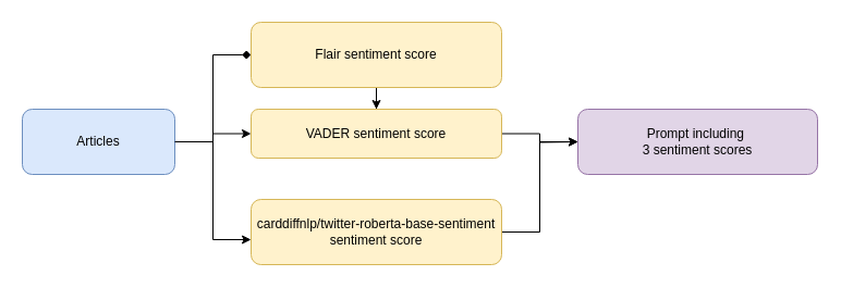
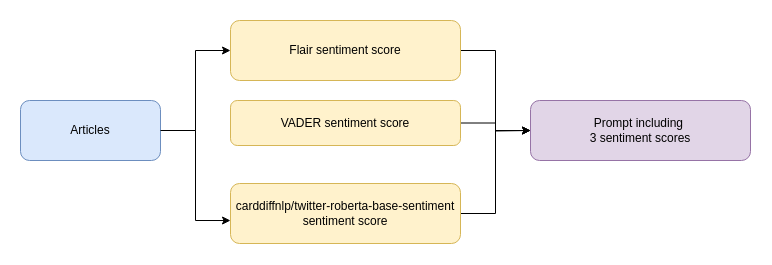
  <mxCell id="0" />
  <mxCell id="1" parent="0" />
- <mxCell id="2" style="edgeStyle=orthogonalEdgeStyle;rounded=0;orthogonalLoop=1;jettySize=auto;html=1;entryX=0;entryY=0.5;entryDx=0;entryDy=0;endArrow=diamond;" edge="1" parent="1" source="4" target="6"><mxGeometry relative="1" as="geometry" /></mxCell>
- <mxCell id="3" style="edgeStyle=orthogonalEdgeStyle;rounded=0;orthogonalLoop=1;jettySize=auto;html=1;entryX=0;entryY=0.5;entryDx=0;entryDy=0;" edge="1" parent="1" source="4" target="9"><mxGeometry relative="1" as="geometry" /></mxCell>
+ <mxCell id="2" style="edgeStyle=orthogonalEdgeStyle;rounded=0;orthogonalLoop=1;jettySize=auto;html=1;entryX=0;entryY=0.5;entryDx=0;entryDy=0;" edge="1" parent="1" source="4" target="6"><mxGeometry relative="1" as="geometry" /></mxCell>
  <mxCell id="4" value="Articles" style="shape=rectangle;whiteSpace=wrap;rounded=1;fillColor=#dae8fc;strokeColor=#6c8ebf;" parent="1" vertex="1"><mxGeometry x="20" y="100" width="140" height="60" as="geometry" /></mxCell>
- <mxCell id="5" style="edgeStyle=orthogonalEdgeStyle;rounded=0;orthogonalLoop=1;jettySize=auto;html=1;" edge="1" parent="1" source="6" target="9"><mxGeometry relative="1" as="geometry" /></mxCell>
+ <mxCell id="5" style="edgeStyle=orthogonalEdgeStyle;rounded=0;orthogonalLoop=1;jettySize=auto;html=1;entryX=0;entryY=0.5;entryDx=0;entryDy=0;" edge="1" parent="1" source="6" target="7"><mxGeometry relative="1" as="geometry" /></mxCell>
  <mxCell id="6" value="Flair sentiment score" style="shape=rectangle;whiteSpace=wrap;rounded=1;fillColor=#fff2cc;strokeColor=#d6b656;" parent="1" vertex="1"><mxGeometry x="230" y="20" width="230" height="60" as="geometry" /></mxCell>
  <mxCell id="7" value="Prompt including &#10;3 sentiment scores" style="shape=rectangle;whiteSpace=wrap;rounded=1;fillColor=#e1d5e7;strokeColor=#9673a6;" parent="1" vertex="1"><mxGeometry x="530" y="100" width="220" height="60" as="geometry" /></mxCell>
  <mxCell id="8" style="edgeStyle=orthogonalEdgeStyle;rounded=0;orthogonalLoop=1;jettySize=auto;html=1;" edge="1" parent="1" source="9"><mxGeometry relative="1" as="geometry"><mxPoint x="530" y="130" as="targetPoint" /></mxGeometry></mxCell>
  <mxCell id="9" value="VADER sentiment score" style="shape=rectangle;whiteSpace=wrap;rounded=1;fillColor=#fff2cc;strokeColor=#d6b656;" vertex="1" parent="1"><mxGeometry x="230" y="100" width="230" height="45" as="geometry" /></mxCell>
  <mxCell id="10" style="edgeStyle=orthogonalEdgeStyle;rounded=0;orthogonalLoop=1;jettySize=auto;html=1;entryX=0;entryY=0.5;entryDx=0;entryDy=0;" edge="1" parent="1" source="11" target="7"><mxGeometry relative="1" as="geometry" /></mxCell>
  <mxCell id="11" value="carddiffnlp/twitter-roberta-base-sentiment sentiment score" style="shape=rectangle;whiteSpace=wrap;rounded=1;fillColor=#fff2cc;strokeColor=#d6b656;" vertex="1" parent="1"><mxGeometry x="230" y="183" width="230" height="60" as="geometry" /></mxCell>
  <mxCell id="12" style="edgeStyle=orthogonalEdgeStyle;rounded=0;orthogonalLoop=1;jettySize=auto;html=1;entryX=0;entryY=0.617;entryDx=0;entryDy=0;entryPerimeter=0;" edge="1" parent="1" source="4" target="11"><mxGeometry relative="1" as="geometry" /></mxCell>
